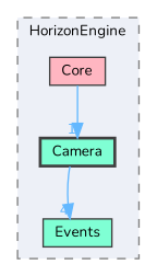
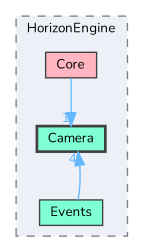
  digraph {
    compound=true
    fontname=Nunito
    node [color=grey25 fillcolor=aquamarine fontname=Nunito fontsize=10 shape=box style=filled]
    edge [color=steelblue1 fontcolor=steelblue1 fontname=Nunito fontsize=10 labeldistance=1.5 labelfontname=Helvetica labelfontsize=10]
    n1 [fillcolor=lightpink height=0.2 label=Core width=0.4]
    n2 [height=0.2 label=Events width=0.4]
    n3 [height=0.2 label=Camera style="filled,bold" width=0.4]
    subgraph cluster_1 {
      bgcolor="#edf0f7"
      fontsize=10
      label=HorizonEngine
      pencolor=grey50
      style="filled,dashed"
      n1
      n2
      n3
    }
    n1 -> n3 [headlabel=1]
-   n3 -> n2 [headlabel=4]
+   n2 -> n3 [headlabel=4]
  }
